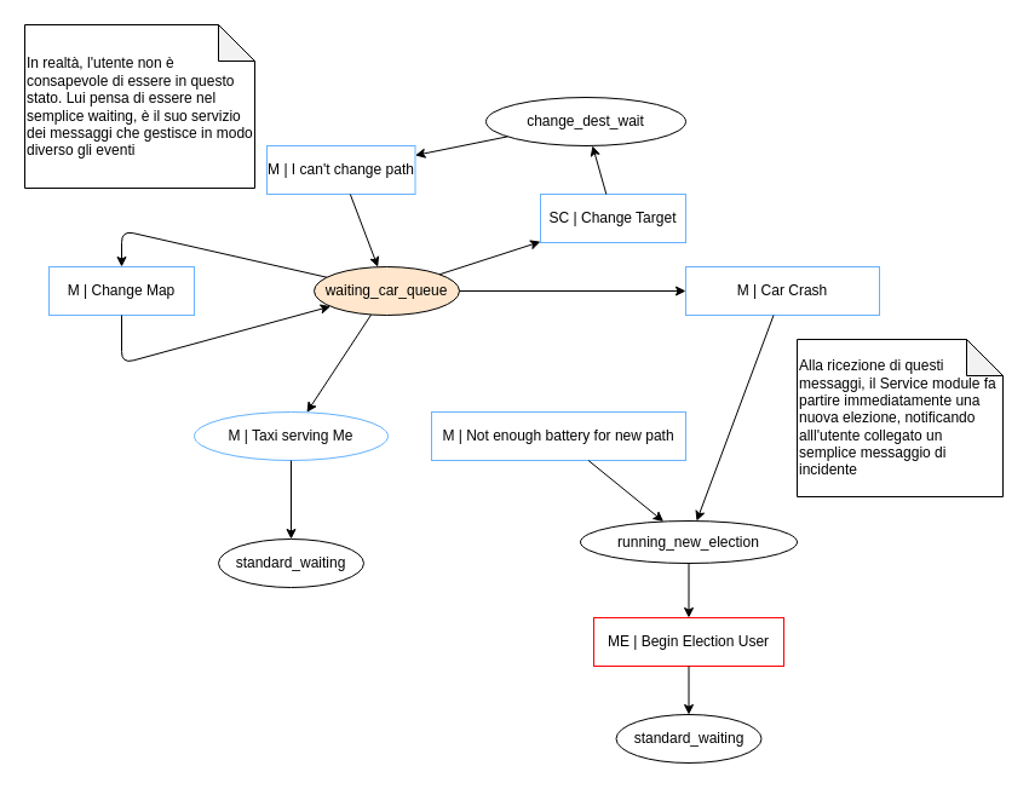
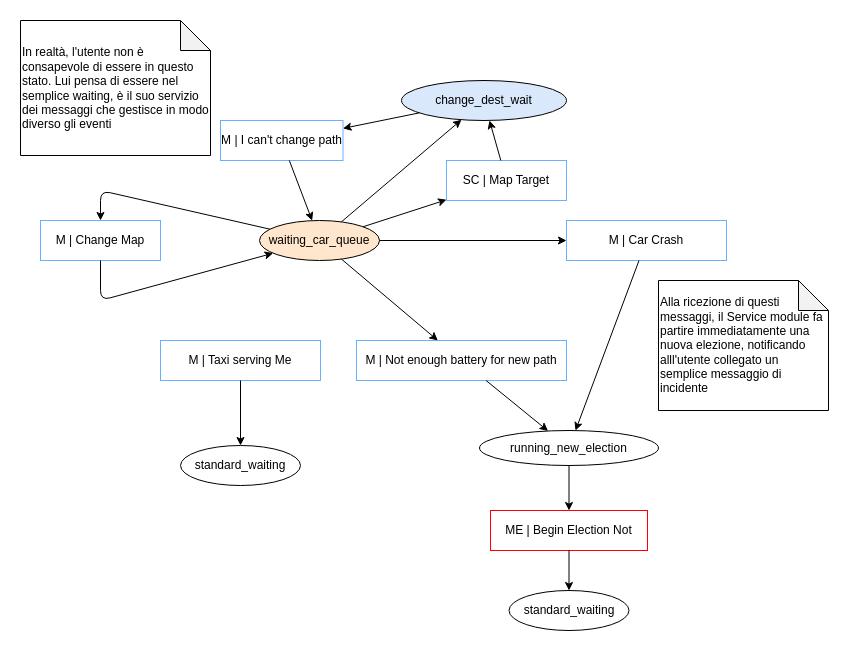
  <mxCell id="0" />
  <mxCell id="1" parent="0" />
  <mxCell id="2" value="M | Change Map" style="rounded=0;whiteSpace=wrap;html=1;strokeColor=#66B2FF;fillColor=none;" parent="1" vertex="1"><mxGeometry x="40" y="220" width="120" height="40" as="geometry" /></mxCell>
  <mxCell id="3" value="M | Car Crash" style="rounded=0;whiteSpace=wrap;html=1;strokeColor=#66B2FF;fillColor=none;" parent="1" vertex="1"><mxGeometry x="566" y="220" width="160" height="40" as="geometry" /></mxCell>
  <mxCell id="4" value="M | Not enough battery for new path" style="rounded=0;whiteSpace=wrap;html=1;strokeColor=#66B2FF;fillColor=none;" parent="1" vertex="1"><mxGeometry x="356" y="340" width="210" height="40" as="geometry" /></mxCell>
  <mxCell id="5" value="waiting_car_queue" style="ellipse;whiteSpace=wrap;html=1;fillColor=#ffe6cc;" parent="1" vertex="1"><mxGeometry x="259" y="220" width="120" height="40" as="geometry" /></mxCell>
  <mxCell id="6" value="standard_waiting" style="ellipse;whiteSpace=wrap;html=1;strokeColor=#000000;fillColor=#ffffff;" parent="1" vertex="1"><mxGeometry x="180" y="445" width="120" height="40" as="geometry" /></mxCell>
- <mxCell id="7" value="M | Taxi serving Me" style="ellipse;whiteSpace=wrap;html=1;strokeColor=#66B2FF;fillColor=none;" parent="1" vertex="1"><mxGeometry x="160" y="340" width="160" height="40" as="geometry" /></mxCell>
- <mxCell id="8" value="" style="endArrow=classic;html=1;" parent="1" source="5" target="7" edge="1"><mxGeometry width="50" height="50" relative="1" as="geometry"><mxPoint x="470" y="200" as="sourcePoint" /><mxPoint x="520" y="150" as="targetPoint" /></mxGeometry></mxCell>
+ <mxCell id="7" value="M | Taxi serving Me" style="rounded=0;whiteSpace=wrap;html=1;strokeColor=#66B2FF;fillColor=none;" parent="1" vertex="1"><mxGeometry x="160" y="340" width="160" height="40" as="geometry" /></mxCell>
+ <mxCell id="8" value="" style="endArrow=classic;html=1;" parent="1" source="5" target="22" edge="1"><mxGeometry width="50" height="50" relative="1" as="geometry"><mxPoint x="470" y="200" as="sourcePoint" /><mxPoint x="520" y="150" as="targetPoint" /></mxGeometry></mxCell>
  <mxCell id="9" value="" style="endArrow=classic;html=1;" parent="1" source="7" target="6" edge="1"><mxGeometry width="50" height="50" relative="1" as="geometry"><mxPoint x="80" y="460" as="sourcePoint" /><mxPoint x="130" y="410" as="targetPoint" /></mxGeometry></mxCell>
  <mxCell id="10" value="" style="endArrow=classic;html=1;" parent="1" source="5" target="3" edge="1"><mxGeometry width="50" height="50" relative="1" as="geometry"><mxPoint x="400" y="320" as="sourcePoint" /><mxPoint x="450" y="270" as="targetPoint" /></mxGeometry></mxCell>
  <mxCell id="11" value="" style="endArrow=classic;html=1;" parent="1" source="5" target="2" edge="1"><mxGeometry width="50" height="50" relative="1" as="geometry"><mxPoint x="-30" y="300" as="sourcePoint" /><mxPoint y="250" as="targetPoint" x="20" /><Array as="points"><mxPoint x="100" y="190" /></Array></mxGeometry></mxCell>
  <mxCell id="12" value="" style="endArrow=classic;html=1;" parent="1" source="2" target="5" edge="1"><mxGeometry width="50" height="50" relative="1" as="geometry"><mxPoint x="80" y="180" as="sourcePoint" /><mxPoint x="130" y="130" as="targetPoint" /><Array as="points"><mxPoint x="100" y="300" /></Array></mxGeometry></mxCell>
  <mxCell id="13" value="running_new_election" style="ellipse;whiteSpace=wrap;html=1;strokeColor=#000000;fillColor=#ffffff;" parent="1" vertex="1"><mxGeometry x="479" y="430" width="179" height="35" as="geometry" /></mxCell>
+ <mxCell id="14" value="" style="endArrow=classic;html=1;" parent="1" source="5" target="4" edge="1"><mxGeometry width="50" height="50" relative="1" as="geometry"><mxPoint x="470" y="440" as="sourcePoint" /><mxPoint x="520" y="390" as="targetPoint" /></mxGeometry></mxCell>
  <mxCell id="15" value="" style="endArrow=classic;html=1;" parent="1" source="4" target="13" edge="1"><mxGeometry width="50" height="50" relative="1" as="geometry"><mxPoint x="530" y="430" as="sourcePoint" /><mxPoint x="580" y="370" as="targetPoint" /></mxGeometry></mxCell>
  <mxCell id="16" value="" style="endArrow=classic;html=1;" parent="1" source="3" target="13" edge="1"><mxGeometry width="50" height="50" relative="1" as="geometry"><mxPoint x="560" y="380" as="sourcePoint" /><mxPoint x="610" y="330" as="targetPoint" /></mxGeometry></mxCell>
- <mxCell id="17" value="ME | Begin Election User" style="rounded=0;whiteSpace=wrap;html=1;fillColor=none;strokeColor=#FF0000;" vertex="1" parent="1"><mxGeometry x="490" y="510" width="157" height="40" as="geometry" /></mxCell>
+ <mxCell id="17" value="ME | Begin Election Not" style="rounded=0;whiteSpace=wrap;html=1;fillColor=none;strokeColor=#FF0000;" vertex="1" parent="1"><mxGeometry x="490" y="510" width="157" height="40" as="geometry" /></mxCell>
  <mxCell id="18" value="" style="endArrow=classic;html=1;" edge="1" parent="1" source="13" target="17"><mxGeometry width="50" height="50" relative="1" as="geometry"><mxPoint x="589" y="670" as="sourcePoint" /><mxPoint x="639" y="620" as="targetPoint" /></mxGeometry></mxCell>
  <mxCell id="19" value="standard_waiting" style="ellipse;whiteSpace=wrap;html=1;strokeColor=#000000;fillColor=#ffffff;" vertex="1" parent="1"><mxGeometry x="508.5" y="590" width="120" height="40" as="geometry" /></mxCell>
  <mxCell id="20" value="" style="endArrow=classic;html=1;" edge="1" parent="1" source="17" target="19"><mxGeometry width="50" height="50" relative="1" as="geometry"><mxPoint x="539" y="680" as="sourcePoint" /><mxPoint x="589" y="630" as="targetPoint" /></mxGeometry></mxCell>
  <mxCell id="21" value="Alla ricezione di questi messaggi, il Service module fa partire immediatamente una nuova elezione, notificando alll'utente collegato un semplice messaggio di incidente" style="shape=note;whiteSpace=wrap;html=1;backgroundOutline=1;darkOpacity=0.05;align=left;" vertex="1" parent="1"><mxGeometry x="658" y="280" width="170" height="130" as="geometry" /></mxCell>
- <mxCell id="22" value="change_dest_wait" style="ellipse;whiteSpace=wrap;html=1;strokeColor=#000000;fillColor=#ffffff;" vertex="1" parent="1"><mxGeometry x="401" y="80" width="165" height="40" as="geometry" /></mxCell>
- <mxCell id="23" value="SC | Change Target" style="rounded=0;whiteSpace=wrap;html=1;strokeColor=#66B2FF;fillColor=none;" vertex="1" parent="1"><mxGeometry x="446" y="160" width="120" height="40" as="geometry" /></mxCell>
+ <mxCell id="22" value="change_dest_wait" style="ellipse;whiteSpace=wrap;html=1;strokeColor=#000000;fillColor=#dae8fc;" vertex="1" parent="1"><mxGeometry x="401" y="80" width="165" height="40" as="geometry" /></mxCell>
+ <mxCell id="23" value="SC | Map Target" style="rounded=0;whiteSpace=wrap;html=1;strokeColor=#66B2FF;fillColor=none;" vertex="1" parent="1"><mxGeometry x="446" y="160" width="120" height="40" as="geometry" /></mxCell>
  <mxCell id="24" value="M | I can't change path" style="rounded=0;whiteSpace=wrap;html=1;strokeColor=#66B2FF;fillColor=none;" vertex="1" parent="1"><mxGeometry x="220" y="120" width="122.5" height="40" as="geometry" /></mxCell>
  <mxCell id="25" value="" style="endArrow=classic;html=1;" edge="1" parent="1" source="5" target="23"><mxGeometry width="50" height="50" relative="1" as="geometry"><mxPoint x="580" y="190" as="sourcePoint" /><mxPoint x="630" y="140" as="targetPoint" /></mxGeometry></mxCell>
  <mxCell id="26" value="" style="endArrow=classic;html=1;" edge="1" parent="1" source="23" target="22"><mxGeometry width="50" height="50" relative="1" as="geometry"><mxPoint x="580" y="180" as="sourcePoint" /><mxPoint x="630" y="130" as="targetPoint" /></mxGeometry></mxCell>
  <mxCell id="27" value="" style="endArrow=classic;html=1;" edge="1" parent="1" source="22" target="24"><mxGeometry width="50" height="50" relative="1" as="geometry"><mxPoint x="330" y="130" as="sourcePoint" /><mxPoint x="380" y="80" as="targetPoint" /></mxGeometry></mxCell>
  <mxCell id="28" value="" style="endArrow=classic;html=1;" edge="1" parent="1" source="24" target="5"><mxGeometry width="50" height="50" relative="1" as="geometry"><mxPoint x="300" y="230" as="sourcePoint" /><mxPoint x="350" y="180" as="targetPoint" /></mxGeometry></mxCell>
  <mxCell id="29" value="In realtà, l'utente non è consapevole di essere in questo stato. Lui pensa di essere nel semplice waiting, è il suo servizio dei messaggi che gestisce in modo diverso gli eventi" style="shape=note;whiteSpace=wrap;html=1;backgroundOutline=1;darkOpacity=0.05;align=left;" vertex="1" parent="1"><mxGeometry width="190" height="135" as="geometry" x="20" y="20" /></mxCell>
